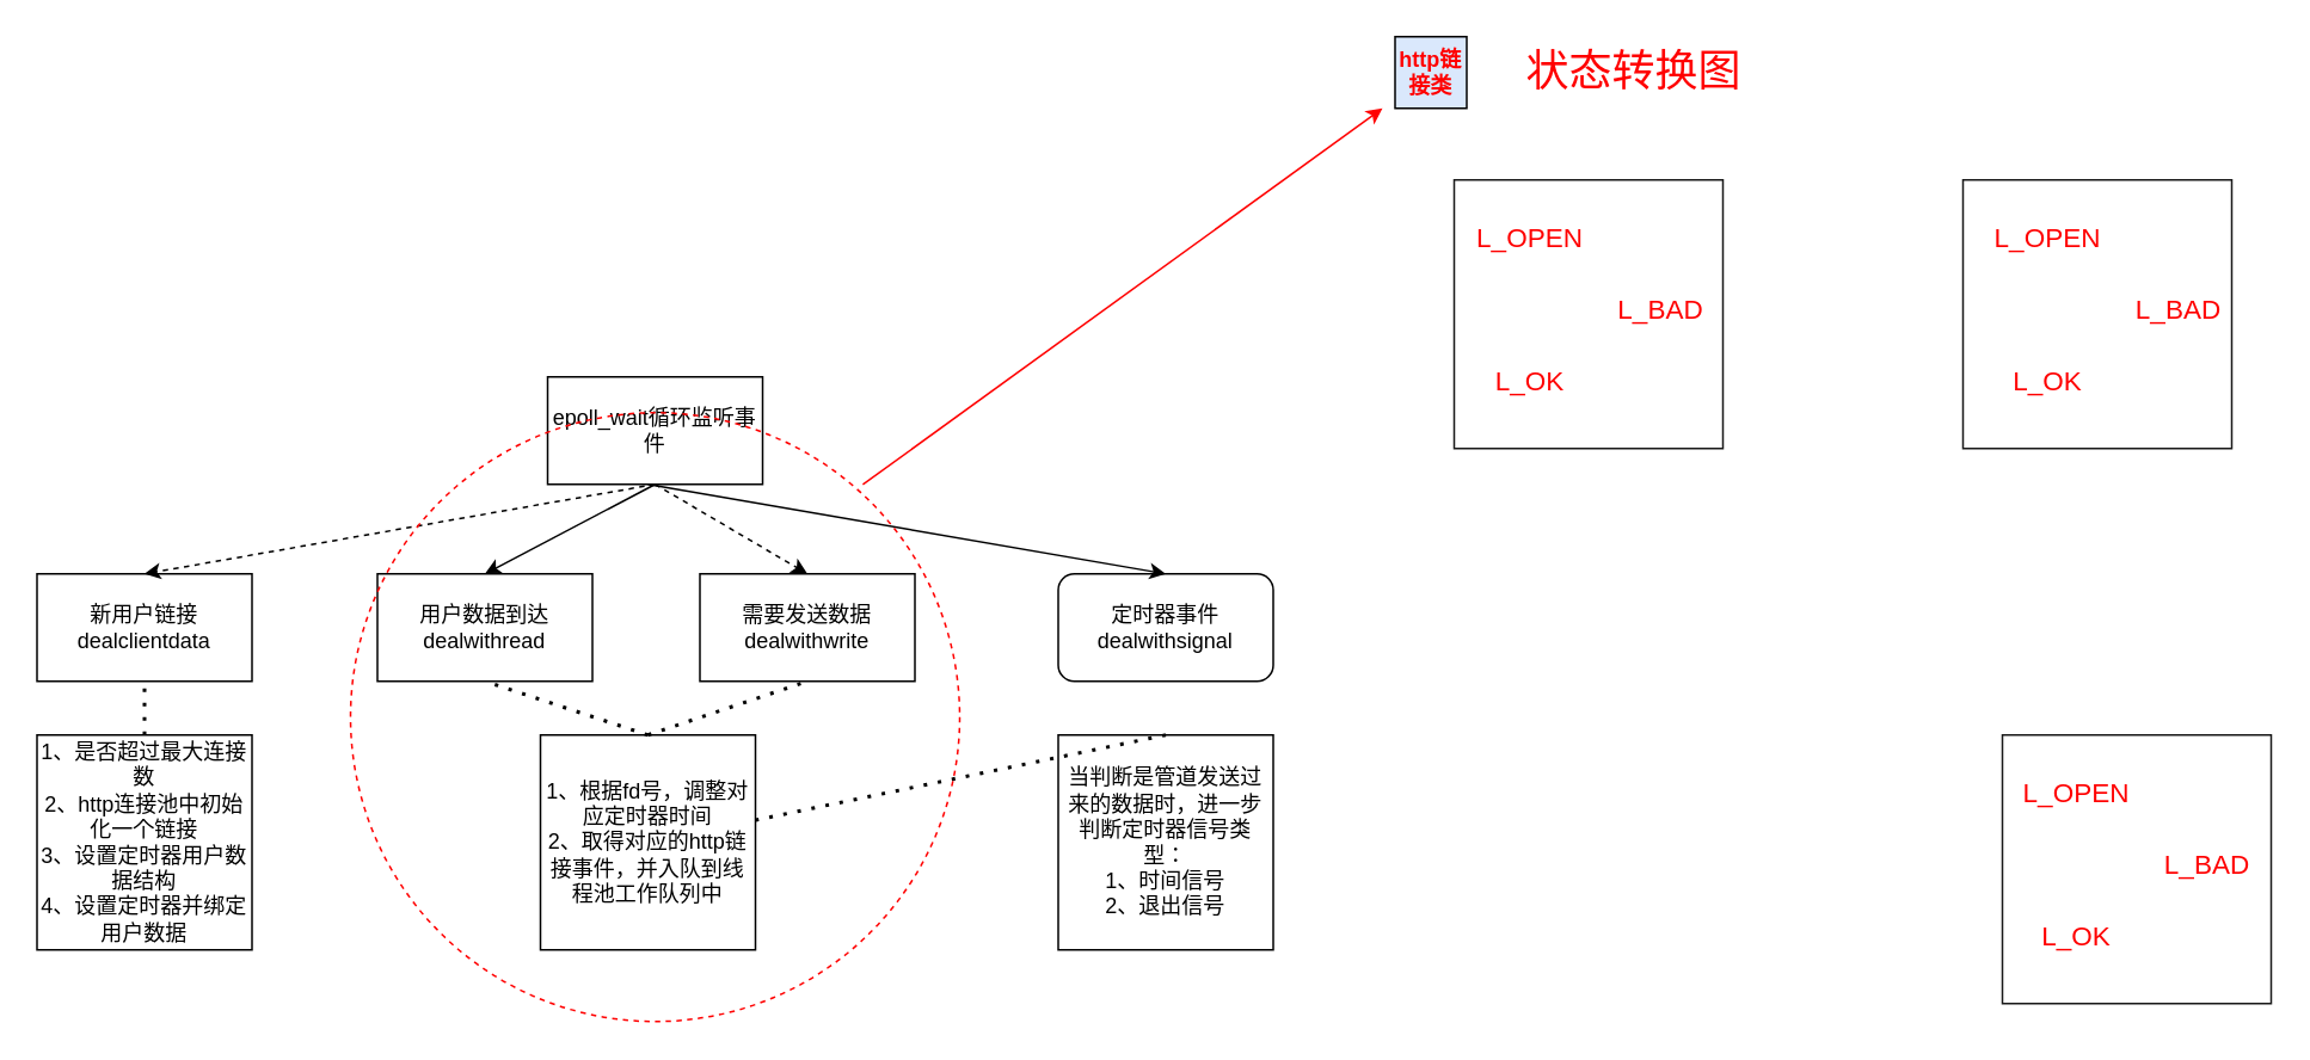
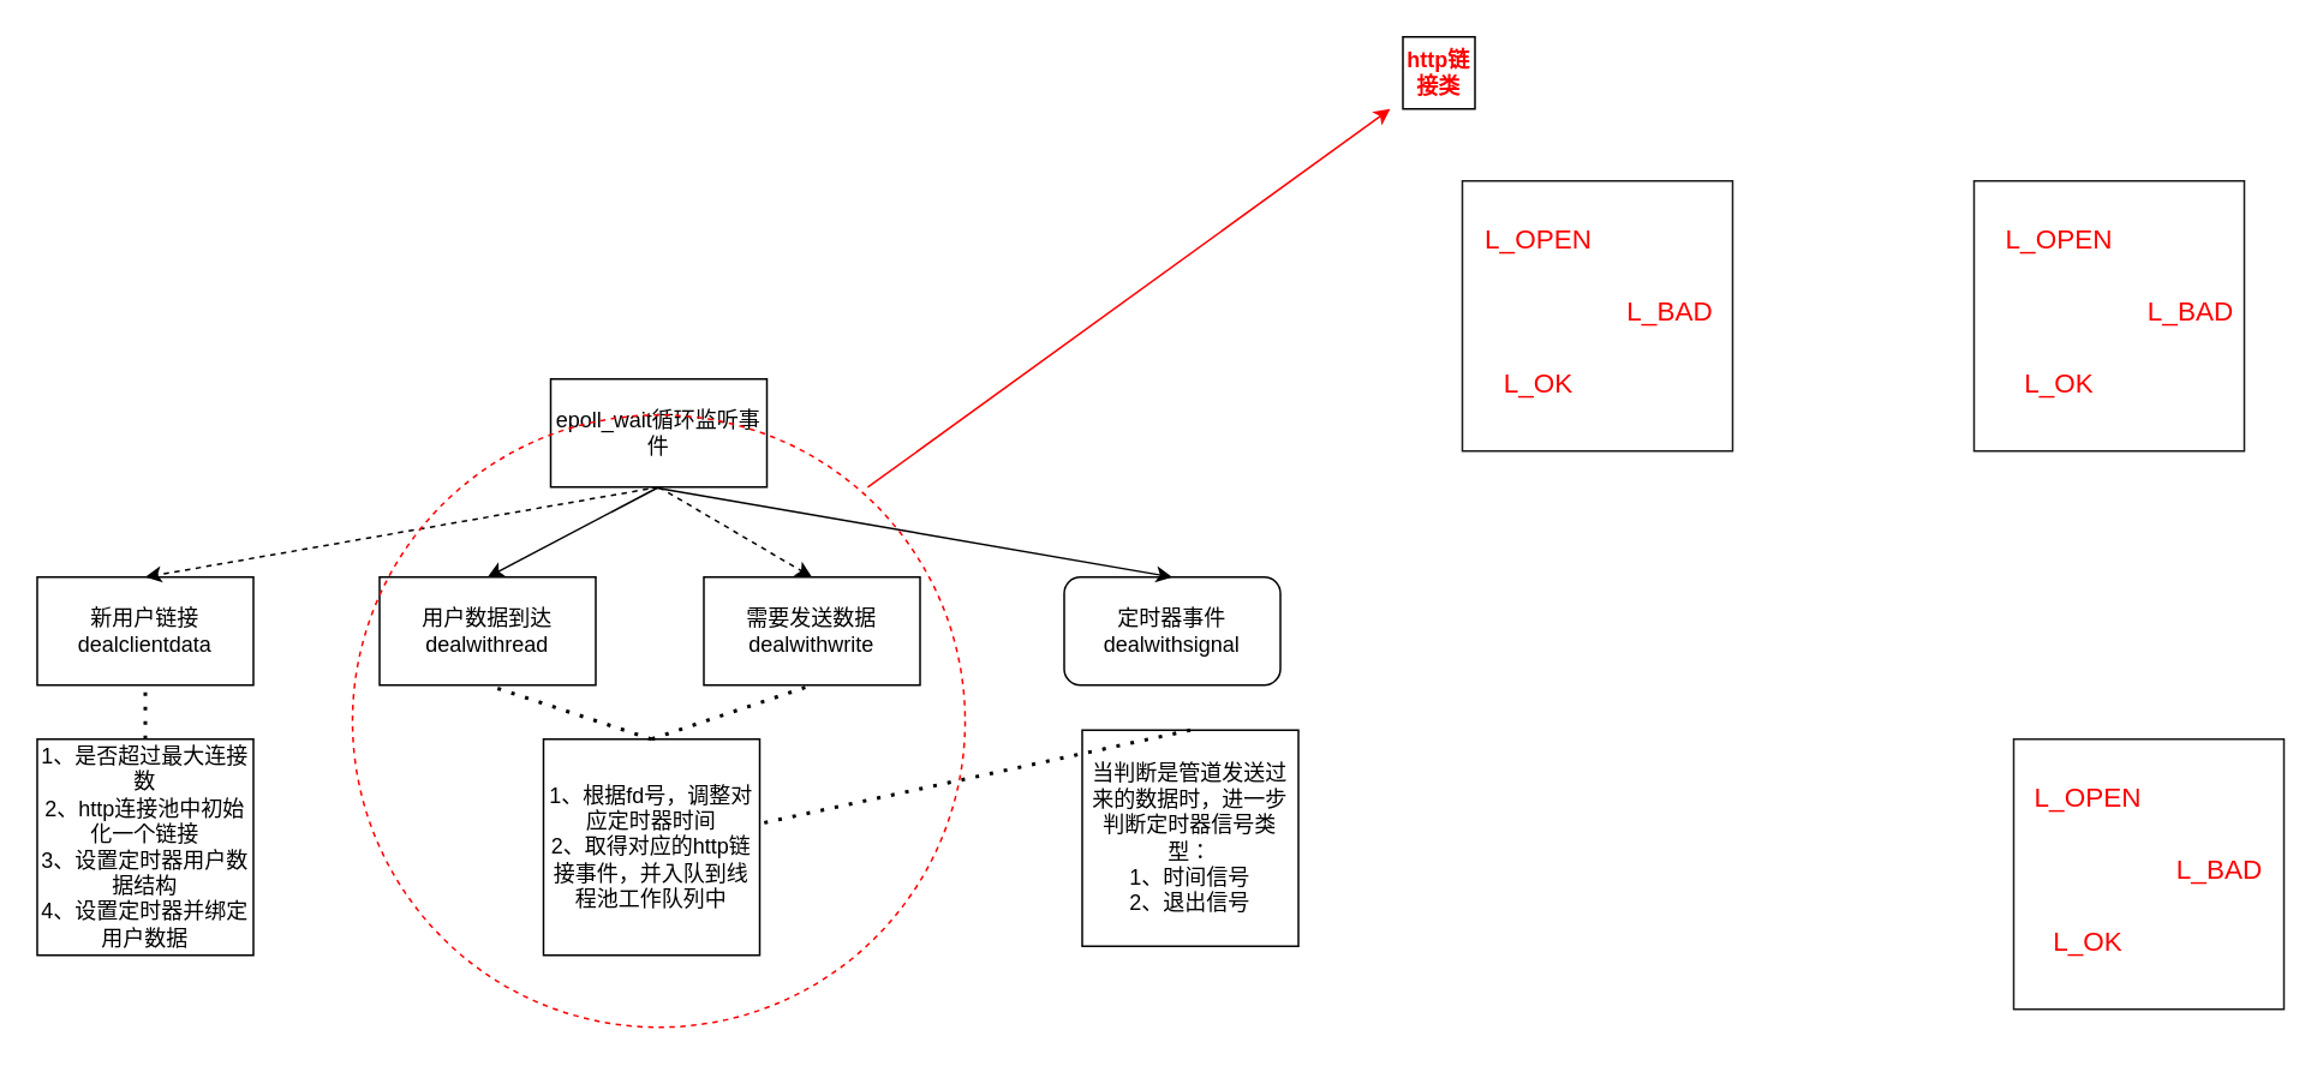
  <mxCell id="0" />
  <mxCell id="1" parent="0" />
  <mxCell id="2" value="epoll_wait循环监听事件" style="rounded=0;whiteSpace=wrap;html=1;" vertex="1" parent="1"><mxGeometry x="305" y="210" width="120" height="60" as="geometry" /></mxCell>
  <mxCell id="3" value="新用户链接&lt;br&gt;dealclientdata" style="rounded=0;whiteSpace=wrap;html=1;" vertex="1" parent="1"><mxGeometry x="20" y="320" width="120" height="60" as="geometry" /></mxCell>
  <mxCell id="4" value="用户数据到达&lt;br&gt;dealwithread" style="rounded=0;whiteSpace=wrap;html=1;" vertex="1" parent="1"><mxGeometry x="210" y="320" width="120" height="60" as="geometry" /></mxCell>
  <mxCell id="5" value="需要发送数据&lt;br&gt;dealwithwrite" style="rounded=0;whiteSpace=wrap;html=1;" vertex="1" parent="1"><mxGeometry x="390" y="320" width="120" height="60" as="geometry" /></mxCell>
  <mxCell id="6" value="定时器事件&lt;br&gt;dealwithsignal" style="whiteSpace=wrap;html=1;rounded=1;" vertex="1" parent="1"><mxGeometry x="590" y="320" width="120" height="60" as="geometry" /></mxCell>
  <mxCell id="7" value="" style="endArrow=classic;html=1;rounded=0;entryX=0.5;entryY=0;entryDx=0;entryDy=0;exitX=0.5;exitY=1;exitDx=0;exitDy=0;dashed=1;" edge="1" parent="1" source="2" target="3"><mxGeometry width="50" height="50" relative="1" as="geometry"><mxPoint x="141" y="290" as="sourcePoint" /><mxPoint x="191" y="240" as="targetPoint" /></mxGeometry></mxCell>
  <mxCell id="8" value="" style="endArrow=classic;html=1;rounded=0;entryX=0.5;entryY=0;entryDx=0;entryDy=0;exitX=0.5;exitY=1;exitDx=0;exitDy=0;" edge="1" parent="1" source="2" target="4"><mxGeometry width="50" height="50" relative="1" as="geometry"><mxPoint x="375" y="280" as="sourcePoint" /><mxPoint x="90" y="330" as="targetPoint" /></mxGeometry></mxCell>
  <mxCell id="9" value="" style="endArrow=classic;html=1;rounded=0;entryX=0.5;entryY=0;entryDx=0;entryDy=0;exitX=0.5;exitY=1;exitDx=0;exitDy=0;dashed=1;" edge="1" parent="1" source="2" target="5"><mxGeometry width="50" height="50" relative="1" as="geometry"><mxPoint x="385" y="290" as="sourcePoint" /><mxPoint x="100" y="340" as="targetPoint" /></mxGeometry></mxCell>
  <mxCell id="10" value="" style="endArrow=classic;html=1;rounded=0;entryX=0.5;entryY=0;entryDx=0;entryDy=0;" edge="1" parent="1" target="6"><mxGeometry width="50" height="50" relative="1" as="geometry"><mxPoint x="361" y="270" as="sourcePoint" /><mxPoint x="110" y="350" as="targetPoint" /></mxGeometry></mxCell>
  <mxCell id="11" value="1、是否超过最大连接数&lt;br&gt;2、http连接池中初始化一个链接&lt;br&gt;3、设置定时器用户数据结构&lt;br&gt;4、设置定时器并绑定用户数据" style="whiteSpace=wrap;html=1;aspect=fixed;" vertex="1" parent="1"><mxGeometry x="20" y="410" width="120" height="120" as="geometry" /></mxCell>
  <mxCell id="12" value="" style="endArrow=none;dashed=1;html=1;dashPattern=1 3;strokeWidth=2;rounded=0;entryX=0.5;entryY=1;entryDx=0;entryDy=0;exitX=0.5;exitY=0;exitDx=0;exitDy=0;" edge="1" parent="1" source="11" target="3"><mxGeometry width="50" height="50" relative="1" as="geometry"><mxPoint x="71" y="430" as="sourcePoint" /><mxPoint x="121" y="380" as="targetPoint" /></mxGeometry></mxCell>
  <mxCell id="13" value="1、根据fd号，调整对应定时器时间&lt;br&gt;2、取得对应的http链接事件，并入队到线程池工作队列中" style="whiteSpace=wrap;html=1;aspect=fixed;" vertex="1" parent="1"><mxGeometry x="301" y="410" width="120" height="120" as="geometry" /></mxCell>
  <mxCell id="14" value="" style="endArrow=none;dashed=1;html=1;dashPattern=1 3;strokeWidth=2;rounded=0;exitX=0.5;exitY=0;exitDx=0;exitDy=0;entryX=0.5;entryY=1;entryDx=0;entryDy=0;" edge="1" parent="1" source="13" target="4"><mxGeometry width="50" height="50" relative="1" as="geometry"><mxPoint x="251" y="430" as="sourcePoint" /><mxPoint x="301" y="380" as="targetPoint" /></mxGeometry></mxCell>
  <mxCell id="15" value="" style="endArrow=none;dashed=1;html=1;dashPattern=1 3;strokeWidth=2;rounded=0;entryX=0.5;entryY=1;entryDx=0;entryDy=0;" edge="1" parent="1" target="5"><mxGeometry width="50" height="50" relative="1" as="geometry"><mxPoint x="361" y="410" as="sourcePoint" /><mxPoint x="491" y="390" as="targetPoint" /></mxGeometry></mxCell>
- <mxCell id="16" value="当判断是管道发送过来的数据时，进一步判断定时器信号类型：&lt;br&gt;1、时间信号&lt;br&gt;2、退出信号" style="whiteSpace=wrap;html=1;aspect=fixed;" vertex="1" parent="1"><mxGeometry x="590" y="410" width="120" height="120" as="geometry" /></mxCell>
+ <mxCell id="16" value="当判断是管道发送过来的数据时，进一步判断定时器信号类型：&lt;br&gt;1、时间信号&lt;br&gt;2、退出信号" style="whiteSpace=wrap;html=1;aspect=fixed;" vertex="1" parent="1"><mxGeometry x="600" y="405" width="120" height="120" as="geometry" /></mxCell>
  <mxCell id="17" value="" style="endArrow=none;dashed=1;html=1;dashPattern=1 3;strokeWidth=2;rounded=0;exitX=0.5;exitY=0;exitDx=0;exitDy=0;" edge="1" parent="1" source="16" target="13"><mxGeometry width="50" height="50" relative="1" as="geometry"><mxPoint x="531" y="450" as="sourcePoint" /><mxPoint x="581" y="400" as="targetPoint" /></mxGeometry></mxCell>
- <mxCell id="18" value="&lt;b&gt;&lt;font color=&quot;#ff0000&quot;&gt;http链接类&lt;/font&gt;&lt;/b&gt;" style="whiteSpace=wrap;html=1;aspect=fixed;fillColor=#dae8fc;" vertex="1" parent="1"><mxGeometry x="778" width="40" height="40" as="geometry" y="20" /></mxCell>
+ <mxCell id="18" value="&lt;b&gt;&lt;font color=&quot;#ff0000&quot;&gt;http链接类&lt;/font&gt;&lt;/b&gt;" style="whiteSpace=wrap;html=1;aspect=fixed;" vertex="1" parent="1"><mxGeometry x="778" width="40" height="40" as="geometry" y="20" /></mxCell>
  <mxCell id="19" value="" style="ellipse;whiteSpace=wrap;html=1;aspect=fixed;dashed=1;fillColor=none;strokeColor=#FF0000;" vertex="1" parent="1"><mxGeometry x="195" y="230" width="340" height="340" as="geometry" /></mxCell>
  <mxCell id="20" value="" style="endArrow=classic;html=1;rounded=1;exitX=0.841;exitY=0.118;exitDx=0;exitDy=0;exitPerimeter=0;strokeColor=#FF0000;" edge="1" parent="1" source="19"><mxGeometry width="50" height="50" relative="1" as="geometry"><mxPoint x="491" y="270" as="sourcePoint" /><mxPoint x="771" y="60" as="targetPoint" /></mxGeometry></mxCell>
- <mxCell id="21" value="&lt;font style=&quot;font-size: 24px&quot;&gt;状态转换图&lt;/font&gt;" style="text;html=1;align=center;verticalAlign=middle;resizable=0;points=[];autosize=1;strokeColor=none;fillColor=none;fontColor=#FF0000;" vertex="1" parent="1"><mxGeometry x="841" y="30" width="140" height="20" as="geometry" /></mxCell>
  <mxCell id="22" value="" style="whiteSpace=wrap;html=1;aspect=fixed;fontSize=24;fontColor=#FF0000;strokeColor=#1A1A1A;fillColor=none;" vertex="1" parent="1"><mxGeometry x="811" y="100" width="150" height="150" as="geometry" /></mxCell>
  <mxCell id="23" value="" style="whiteSpace=wrap;html=1;aspect=fixed;fontSize=24;fontColor=#FF0000;strokeColor=#1A1A1A;fillColor=none;" vertex="1" parent="1"><mxGeometry x="1095" y="100" width="150" height="150" as="geometry" /></mxCell>
  <mxCell id="24" value="" style="whiteSpace=wrap;html=1;aspect=fixed;fontSize=24;fontColor=#FF0000;strokeColor=#1A1A1A;fillColor=none;" vertex="1" parent="1"><mxGeometry x="1117" y="410" width="150" height="150" as="geometry" /></mxCell>
  <mxCell id="25" value="&lt;font style=&quot;font-size: 15px&quot;&gt;L_OPEN&lt;/font&gt;" style="text;html=1;align=center;verticalAlign=middle;resizable=0;points=[];autosize=1;strokeColor=none;fillColor=none;fontSize=24;fontColor=#FF0000;" vertex="1" parent="1"><mxGeometry x="818" y="110" width="70" height="40" as="geometry" /></mxCell>
  <mxCell id="26" value="&lt;font style=&quot;font-size: 15px&quot;&gt;L_OK&lt;/font&gt;" style="text;html=1;align=center;verticalAlign=middle;resizable=0;points=[];autosize=1;strokeColor=none;fillColor=none;fontSize=24;fontColor=#FF0000;" vertex="1" parent="1"><mxGeometry x="828" y="190" width="50" height="40" as="geometry" /></mxCell>
  <mxCell id="27" value="&lt;font style=&quot;font-size: 15px&quot;&gt;L_BAD&lt;/font&gt;" style="text;html=1;align=center;verticalAlign=middle;resizable=0;points=[];autosize=1;strokeColor=none;fillColor=none;fontSize=24;fontColor=#FF0000;" vertex="1" parent="1"><mxGeometry x="896" y="150" width="60" height="40" as="geometry" /></mxCell>
  <mxCell id="28" value="&lt;font style=&quot;font-size: 15px&quot;&gt;L_OPEN&lt;/font&gt;" style="text;html=1;align=center;verticalAlign=middle;resizable=0;points=[];autosize=1;strokeColor=none;fillColor=none;fontSize=24;fontColor=#FF0000;" vertex="1" parent="1"><mxGeometry x="1107" y="110" width="70" height="40" as="geometry" /></mxCell>
  <mxCell id="29" value="&lt;font style=&quot;font-size: 15px&quot;&gt;L_OK&lt;/font&gt;" style="text;html=1;align=center;verticalAlign=middle;resizable=0;points=[];autosize=1;strokeColor=none;fillColor=none;fontSize=24;fontColor=#FF0000;" vertex="1" parent="1"><mxGeometry x="1117" y="190" width="50" height="40" as="geometry" /></mxCell>
  <mxCell id="30" value="&lt;font style=&quot;font-size: 15px&quot;&gt;L_BAD&lt;/font&gt;" style="text;html=1;align=center;verticalAlign=middle;resizable=0;points=[];autosize=1;strokeColor=none;fillColor=none;fontSize=24;fontColor=#FF0000;" vertex="1" parent="1"><mxGeometry x="1185" y="150" width="60" height="40" as="geometry" /></mxCell>
  <mxCell id="31" value="&lt;font style=&quot;font-size: 15px&quot;&gt;L_OPEN&lt;/font&gt;" style="text;html=1;align=center;verticalAlign=middle;resizable=0;points=[];autosize=1;strokeColor=none;fillColor=none;fontSize=24;fontColor=#FF0000;" vertex="1" parent="1"><mxGeometry x="1123" y="420" width="70" height="40" as="geometry" /></mxCell>
  <mxCell id="32" value="&lt;font style=&quot;font-size: 15px&quot;&gt;L_OK&lt;/font&gt;" style="text;html=1;align=center;verticalAlign=middle;resizable=0;points=[];autosize=1;strokeColor=none;fillColor=none;fontSize=24;fontColor=#FF0000;" vertex="1" parent="1"><mxGeometry x="1133" y="500" width="50" height="40" as="geometry" /></mxCell>
  <mxCell id="33" value="&lt;font style=&quot;font-size: 15px&quot;&gt;L_BAD&lt;/font&gt;" style="text;html=1;align=center;verticalAlign=middle;resizable=0;points=[];autosize=1;strokeColor=none;fillColor=none;fontSize=24;fontColor=#FF0000;" vertex="1" parent="1"><mxGeometry x="1201" y="460" width="60" height="40" as="geometry" /></mxCell>
